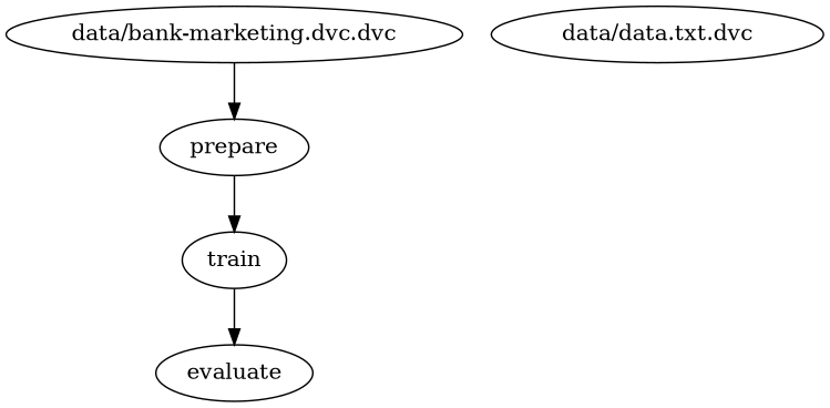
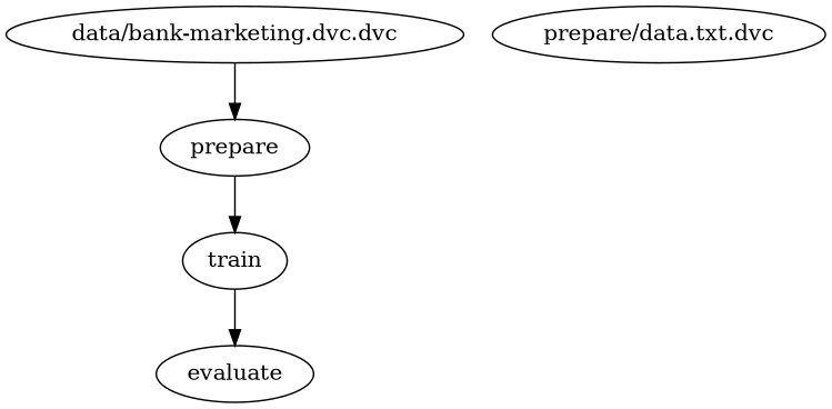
  strict digraph {
    prepare
    train
    evaluate
    n4 [label="data/bank-marketing.dvc.dvc"]
-   "data/data.txt.dvc"
+   "data/data.txt.dvc" [label="prepare/data.txt.dvc"]
    prepare -> train
    train -> evaluate
    n4 -> prepare
  }
